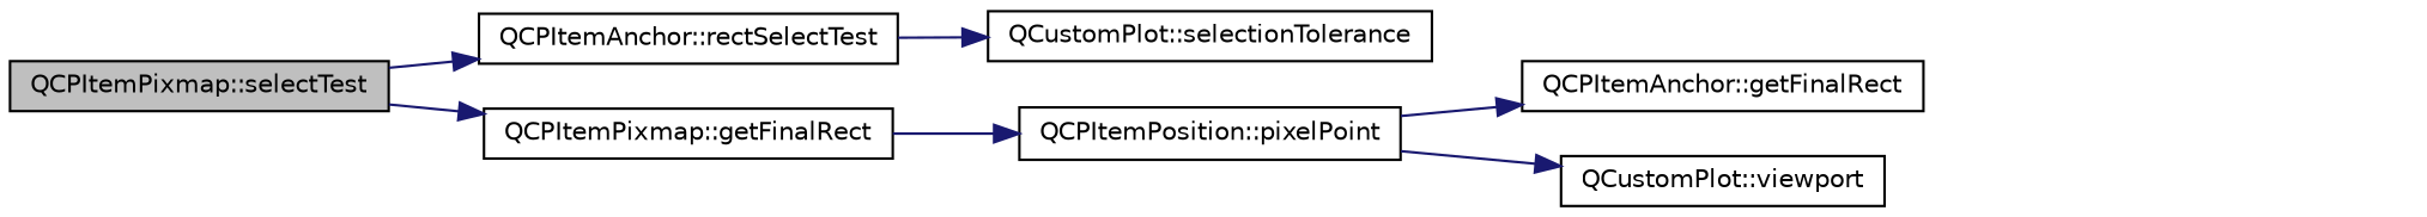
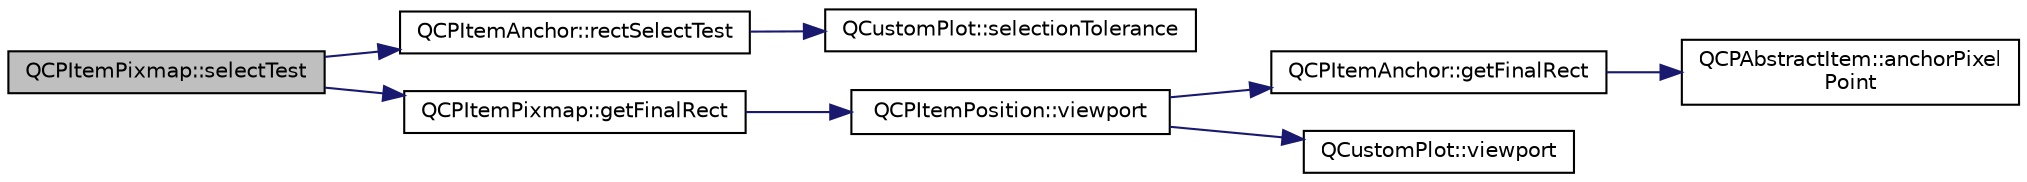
  digraph {
    rankdir=LR
    node [color=black fillcolor=white fontname=Helvetica fontsize=10 shape=record style=filled]
    edge [color=midnightblue fontname=Helvetica fontsize=10 labelfontname=Helvetica labelfontsize=10 style=solid]
    n1 [fillcolor=grey75 fontcolor=black height=0.2 label="QCPItemPixmap::selectTest" width=0.4]
    n2 [height=0.2 label="QCPItemAnchor::rectSelectTest" width=0.4]
    n3 [height=0.2 label="QCPItemPixmap::getFinalRect" width=0.4]
    n4 [height=0.2 label="QCustomPlot::selectionTolerance" width=0.4]
-   n5 [height=0.2 label="QCPItemPosition::pixelPoint" width=0.4]
+   n5 [height=0.2 label="QCPItemPosition::viewport" width=0.4]
    n6 [height=0.2 label="QCPItemAnchor::getFinalRect" width=0.4]
    n7 [height=0.2 label="QCustomPlot::viewport" width=0.4]
+   n8 [height=0.2 label="QCPAbstractItem::anchorPixel\lPoint" width=0.4]
    n1 -> n2
    n1 -> n3
    n2 -> n4
    n3 -> n5
    n5 -> n6
    n5 -> n7
+   n6 -> n8
  }
